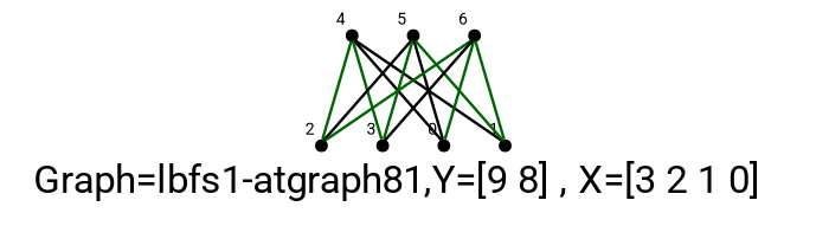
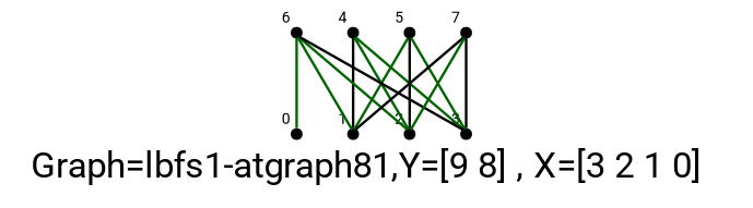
  graph {
    fontname=Roboto
    label="Graph=lbfs1-atgraph81,Y=[9 8] , X=[3 2 1 0]  "
    labelloc=bottom
    node [fontname=Roboto fontsize=6 shape=point]
    edge [color=darkgreen fontname=Roboto]
    0 [xlabel=0]
    1 [xlabel=1]
    2 [xlabel=2]
    3 [xlabel=3]
    4 [xlabel=4]
    5 [xlabel=5]
    6 [xlabel=6]
-   4 -- 0 [color=black]
+   7 [xlabel=7]
    4 -- 1 [color=black]
    4 -- 2
    4 -- 3
-   5 -- 0 [color=black]
    5 -- 1
    5 -- 2 [color=black]
    5 -- 3
    6 -- 0
    6 -- 1
    6 -- 2
    6 -- 3 [color=black]
+   7 -- 1 [color=black]
+   7 -- 2
+   7 -- 3 [color=black]
  }
